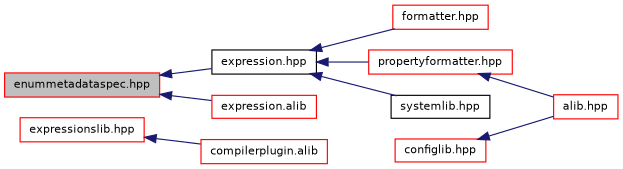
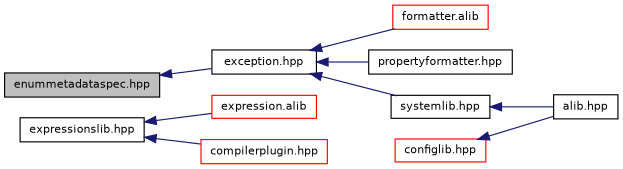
  digraph {
    rankdir=LR
    node [color=red fillcolor=white fontname=Helvetica fontsize=10 shape=record style=filled]
    edge [color=midnightblue dir=back fontname=Helvetica fontsize=10 labelfontname=Helvetica labelfontsize=10 style=solid]
-   n1 [fillcolor=grey75 fontcolor=black height=0.2 label="enummetadataspec.hpp" width=0.4]
-   n2 [color=black height=0.2 label="expression.hpp" width=0.4]
-   n3 [height=0.2 label="formatter.hpp" width=0.4]
-   n4 [height=0.2 label="propertyformatter.hpp" width=0.4]
+   n1 [color=black fillcolor=grey75 fontcolor=black height=0.2 label="enummetadataspec.hpp" width=0.4]
+   n2 [color=black height=0.2 label="exception.hpp" width=0.4]
+   n3 [height=0.2 label="formatter.alib" width=0.4]
+   n4 [color=black height=0.2 label="propertyformatter.hpp" width=0.4]
    n5 [color=black height=0.2 label="systemlib.hpp" width=0.4]
    n6 [height=0.2 label="configlib.hpp" width=0.4]
-   n7 [height=0.2 label="alib.hpp" width=0.4]
-   n8 [height=0.2 label="expressionslib.hpp" width=0.4]
-   n9 [height=0.2 label="compilerplugin.alib" width=0.4]
+   n7 [color=black height=0.2 label="alib.hpp" width=0.4]
+   n8 [color=black height=0.2 label="expressionslib.hpp" width=0.4]
+   n9 [height=0.2 label="compilerplugin.hpp" width=0.4]
    n10 [height=0.2 label="expression.alib" width=0.4]
    n1 -> n2
    n2 -> n3
    n2 -> n4
    n2 -> n5
-   n4 -> n7
+   n5 -> n7
    n6 -> n7
    n8 -> n9
-   n1 -> n10
+   n8 -> n10
  }
